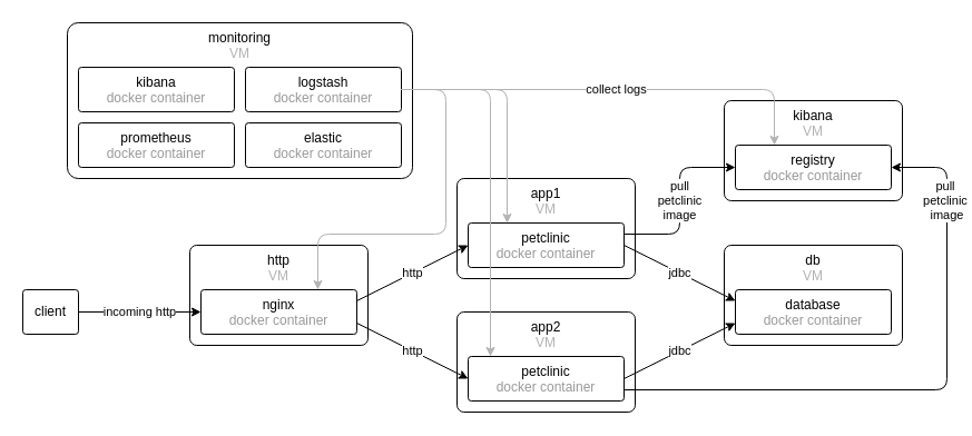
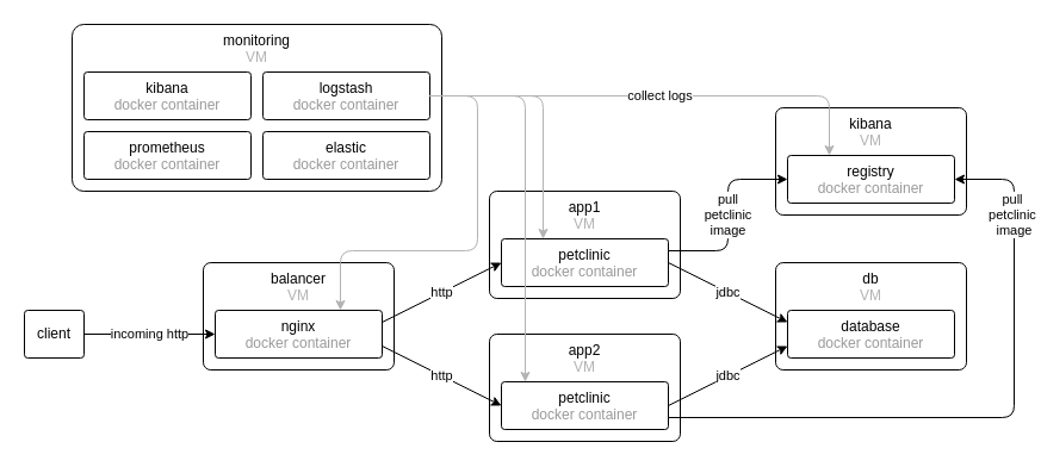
  <mxCell id="0" />
  <mxCell id="1" parent="0" />
  <mxCell id="2" value="app1&lt;br&gt;&lt;font color=&quot;#b3b3b3&quot;&gt;VM&lt;/font&gt;" style="rounded=1;whiteSpace=wrap;html=1;arcSize=7;verticalAlign=top;" vertex="1" parent="1"><mxGeometry x="410" y="160" width="160" height="90" as="geometry" /></mxCell>
  <mxCell id="3" value="petclinic&lt;br&gt;&lt;font color=&quot;#999999&quot;&gt;docker container&lt;/font&gt;" style="rounded=1;whiteSpace=wrap;html=1;arcSize=7;verticalAlign=top;" vertex="1" parent="1"><mxGeometry x="420" y="200" width="140" height="40" as="geometry" /></mxCell>
  <mxCell id="4" value="db&lt;br&gt;&lt;font color=&quot;#b3b3b3&quot;&gt;VM&lt;/font&gt;" style="rounded=1;whiteSpace=wrap;html=1;arcSize=7;verticalAlign=top;" vertex="1" parent="1"><mxGeometry x="650" y="220" width="160" height="90" as="geometry" /></mxCell>
  <mxCell id="5" value="database&lt;br&gt;&lt;font color=&quot;#999999&quot;&gt;docker container&lt;/font&gt;" style="rounded=1;whiteSpace=wrap;html=1;arcSize=7;verticalAlign=top;" vertex="1" parent="1"><mxGeometry x="660" y="260" width="140" height="40" as="geometry" /></mxCell>
  <mxCell id="6" value="app2&lt;br&gt;&lt;font color=&quot;#b3b3b3&quot;&gt;VM&lt;/font&gt;" style="rounded=1;whiteSpace=wrap;html=1;arcSize=7;verticalAlign=top;" vertex="1" parent="1"><mxGeometry x="410" y="280" width="160" height="90" as="geometry" /></mxCell>
  <mxCell id="7" value="petclinic&lt;br&gt;&lt;font color=&quot;#999999&quot;&gt;docker container&lt;/font&gt;" style="rounded=1;whiteSpace=wrap;html=1;arcSize=7;verticalAlign=top;" vertex="1" parent="1"><mxGeometry x="420" y="320" width="140" height="40" as="geometry" /></mxCell>
- <mxCell id="8" value="http&lt;br&gt;&lt;font color=&quot;#b3b3b3&quot;&gt;VM&lt;/font&gt;" style="rounded=1;whiteSpace=wrap;html=1;arcSize=7;verticalAlign=top;" vertex="1" parent="1"><mxGeometry x="170" y="220" width="160" height="90" as="geometry" /></mxCell>
+ <mxCell id="8" value="balancer&lt;br&gt;&lt;font color=&quot;#b3b3b3&quot;&gt;VM&lt;/font&gt;" style="rounded=1;whiteSpace=wrap;html=1;arcSize=7;verticalAlign=top;" vertex="1" parent="1"><mxGeometry x="170" y="220" width="160" height="90" as="geometry" /></mxCell>
  <mxCell id="9" value="nginx&lt;br&gt;&lt;font color=&quot;#999999&quot;&gt;docker container&lt;/font&gt;" style="rounded=1;whiteSpace=wrap;html=1;arcSize=7;verticalAlign=top;" vertex="1" parent="1"><mxGeometry x="180" y="260" width="140" height="40" as="geometry" /></mxCell>
  <mxCell id="10" value="http" style="endArrow=classic;html=1;exitX=1;exitY=0.25;exitDx=0;exitDy=0;entryX=0;entryY=0.5;entryDx=0;entryDy=0;" edge="1" parent="1" source="9" target="3"><mxGeometry width="50" height="50" relative="1" as="geometry"><mxPoint x="270" y="490" as="sourcePoint" /><mxPoint x="320" y="440" as="targetPoint" /></mxGeometry></mxCell>
  <mxCell id="11" value="http" style="endArrow=classic;html=1;exitX=1;exitY=0.75;exitDx=0;exitDy=0;entryX=0;entryY=0.5;entryDx=0;entryDy=0;" edge="1" parent="1" source="9" target="7"><mxGeometry width="50" height="50" relative="1" as="geometry"><mxPoint x="330" y="272.5" as="sourcePoint" /><mxPoint x="430" y="247.5" as="targetPoint" /></mxGeometry></mxCell>
  <mxCell id="12" value="jdbc" style="endArrow=classic;html=1;exitX=1;exitY=0.5;exitDx=0;exitDy=0;entryX=0;entryY=0.25;entryDx=0;entryDy=0;" edge="1" parent="1" source="3" target="5"><mxGeometry width="50" height="50" relative="1" as="geometry"><mxPoint x="330" y="265.417" as="sourcePoint" /><mxPoint x="430" y="244.583" as="targetPoint" /></mxGeometry></mxCell>
  <mxCell id="13" value="jdbc" style="endArrow=classic;html=1;exitX=1;exitY=0.5;exitDx=0;exitDy=0;entryX=0;entryY=0.75;entryDx=0;entryDy=0;" edge="1" parent="1" source="7" target="5"><mxGeometry width="50" height="50" relative="1" as="geometry"><mxPoint x="340" y="275.417" as="sourcePoint" /><mxPoint x="440" y="254.583" as="targetPoint" /></mxGeometry></mxCell>
  <mxCell id="14" value="kibana&lt;br&gt;&lt;font color=&quot;#b3b3b3&quot;&gt;VM&lt;/font&gt;" style="rounded=1;whiteSpace=wrap;html=1;arcSize=7;verticalAlign=top;" vertex="1" parent="1"><mxGeometry x="650" y="90" width="160" height="90" as="geometry" /></mxCell>
  <mxCell id="15" value="registry&lt;br&gt;&lt;font color=&quot;#999999&quot;&gt;docker container&lt;/font&gt;" style="rounded=1;whiteSpace=wrap;html=1;arcSize=7;verticalAlign=top;" vertex="1" parent="1"><mxGeometry x="660" y="130" width="140" height="40" as="geometry" /></mxCell>
  <mxCell id="16" value="pull &lt;br&gt;petclinic &lt;br&gt;image" style="endArrow=classic;html=1;exitX=1;exitY=0.25;exitDx=0;exitDy=0;entryX=0;entryY=0.5;entryDx=0;entryDy=0;edgeStyle=orthogonalEdgeStyle;" edge="1" parent="1" source="3" target="15"><mxGeometry width="50" height="50" relative="1" as="geometry"><mxPoint x="570" y="247.5" as="sourcePoint" /><mxPoint x="670" y="272.5" as="targetPoint" /><mxPoint as="offset" /></mxGeometry></mxCell>
  <mxCell id="17" value="pull&amp;nbsp;&lt;br&gt;petclinic&amp;nbsp;&lt;br&gt;image" style="endArrow=classic;html=1;exitX=1;exitY=0.75;exitDx=0;exitDy=0;edgeStyle=orthogonalEdgeStyle;entryX=1;entryY=0.5;entryDx=0;entryDy=0;" edge="1" parent="1" source="7" target="15"><mxGeometry x="0.704" width="50" height="50" relative="1" as="geometry"><mxPoint x="533.333" y="210" as="sourcePoint" /><mxPoint x="666.667" y="130" as="targetPoint" /><Array as="points"><mxPoint x="850" y="350" /><mxPoint x="850" y="150" /></Array><mxPoint as="offset" /></mxGeometry></mxCell>
  <mxCell id="18" value="monitoring&lt;br&gt;&lt;font color=&quot;#b3b3b3&quot;&gt;VM&lt;/font&gt;" style="rounded=1;whiteSpace=wrap;html=1;arcSize=7;verticalAlign=top;" vertex="1" parent="1"><mxGeometry x="60" y="20" width="310" height="140" as="geometry" /></mxCell>
  <mxCell id="19" value="elastic&lt;br&gt;&lt;font color=&quot;#999999&quot;&gt;docker container&lt;/font&gt;" style="rounded=1;whiteSpace=wrap;html=1;arcSize=7;verticalAlign=top;" vertex="1" parent="1"><mxGeometry x="220" y="110" width="140" height="40" as="geometry" /></mxCell>
  <mxCell id="20" value="logstash&lt;br&gt;&lt;font color=&quot;#999999&quot;&gt;docker container&lt;/font&gt;" style="rounded=1;whiteSpace=wrap;html=1;arcSize=7;verticalAlign=top;" vertex="1" parent="1"><mxGeometry x="220" y="60" width="140" height="40" as="geometry" /></mxCell>
  <mxCell id="21" value="kibana&lt;br&gt;&lt;font color=&quot;#999999&quot;&gt;docker container&lt;/font&gt;" style="rounded=1;whiteSpace=wrap;html=1;arcSize=7;verticalAlign=top;" vertex="1" parent="1"><mxGeometry x="70" y="60" width="140" height="40" as="geometry" /></mxCell>
  <mxCell id="22" value="prometheus&lt;br&gt;&lt;font color=&quot;#999999&quot;&gt;docker container&lt;/font&gt;" style="rounded=1;whiteSpace=wrap;html=1;arcSize=7;verticalAlign=top;" vertex="1" parent="1"><mxGeometry x="70" y="110" width="140" height="40" as="geometry" /></mxCell>
  <mxCell id="23" value="incoming http" style="endArrow=classic;html=1;" edge="1" parent="1" source="24" target="9"><mxGeometry width="50" height="50" relative="1" as="geometry"><mxPoint x="50" y="280" as="sourcePoint" /><mxPoint x="430" y="230" as="targetPoint" /></mxGeometry></mxCell>
  <mxCell id="24" value="client" style="rounded=1;whiteSpace=wrap;html=1;arcSize=7;verticalAlign=middle;" vertex="1" parent="1"><mxGeometry x="20" y="260" width="50" height="40" as="geometry" /></mxCell>
  <mxCell id="25" value="" style="endArrow=classic;html=1;entryX=0.25;entryY=0;entryDx=0;entryDy=0;strokeColor=#B3B3B3;edgeStyle=orthogonalEdgeStyle;exitX=1;exitY=0.5;exitDx=0;exitDy=0;" edge="1" parent="1" source="20" target="3"><mxGeometry width="50" height="50" relative="1" as="geometry"><mxPoint x="455" y="40" as="sourcePoint" /><mxPoint x="480" y="190" as="targetPoint" /><Array as="points"><mxPoint x="455" y="80" /></Array></mxGeometry></mxCell>
  <mxCell id="26" value="" style="endArrow=classic;html=1;exitX=1;exitY=0.5;exitDx=0;exitDy=0;entryX=0.75;entryY=0;entryDx=0;entryDy=0;strokeColor=#B3B3B3;edgeStyle=orthogonalEdgeStyle;" edge="1" parent="1" source="20" target="9"><mxGeometry width="50" height="50" relative="1" as="geometry"><mxPoint x="370" y="80" as="sourcePoint" /><mxPoint x="465" y="210" as="targetPoint" /><Array as="points"><mxPoint x="400" y="80" /><mxPoint x="400" y="210" /><mxPoint x="285" y="210" /></Array></mxGeometry></mxCell>
  <mxCell id="27" value="" style="endArrow=classic;html=1;strokeColor=#B3B3B3;edgeStyle=orthogonalEdgeStyle;exitX=1;exitY=0.5;exitDx=0;exitDy=0;" edge="1" parent="1" source="20" target="7"><mxGeometry width="50" height="50" relative="1" as="geometry"><mxPoint x="540" y="10" as="sourcePoint" /><mxPoint x="465" y="210" as="targetPoint" /><Array as="points"><mxPoint x="440" y="80" /></Array></mxGeometry></mxCell>
  <mxCell id="28" value="collect logs" style="endArrow=classic;html=1;entryX=0.25;entryY=0;entryDx=0;entryDy=0;strokeColor=#B3B3B3;edgeStyle=orthogonalEdgeStyle;exitX=1;exitY=0.5;exitDx=0;exitDy=0;" edge="1" parent="1" source="20" target="15"><mxGeometry width="50" height="50" relative="1" as="geometry"><mxPoint x="500" y="30" as="sourcePoint" /><mxPoint x="465" y="210" as="targetPoint" /><Array as="points"><mxPoint x="695" y="80" /></Array></mxGeometry></mxCell>
